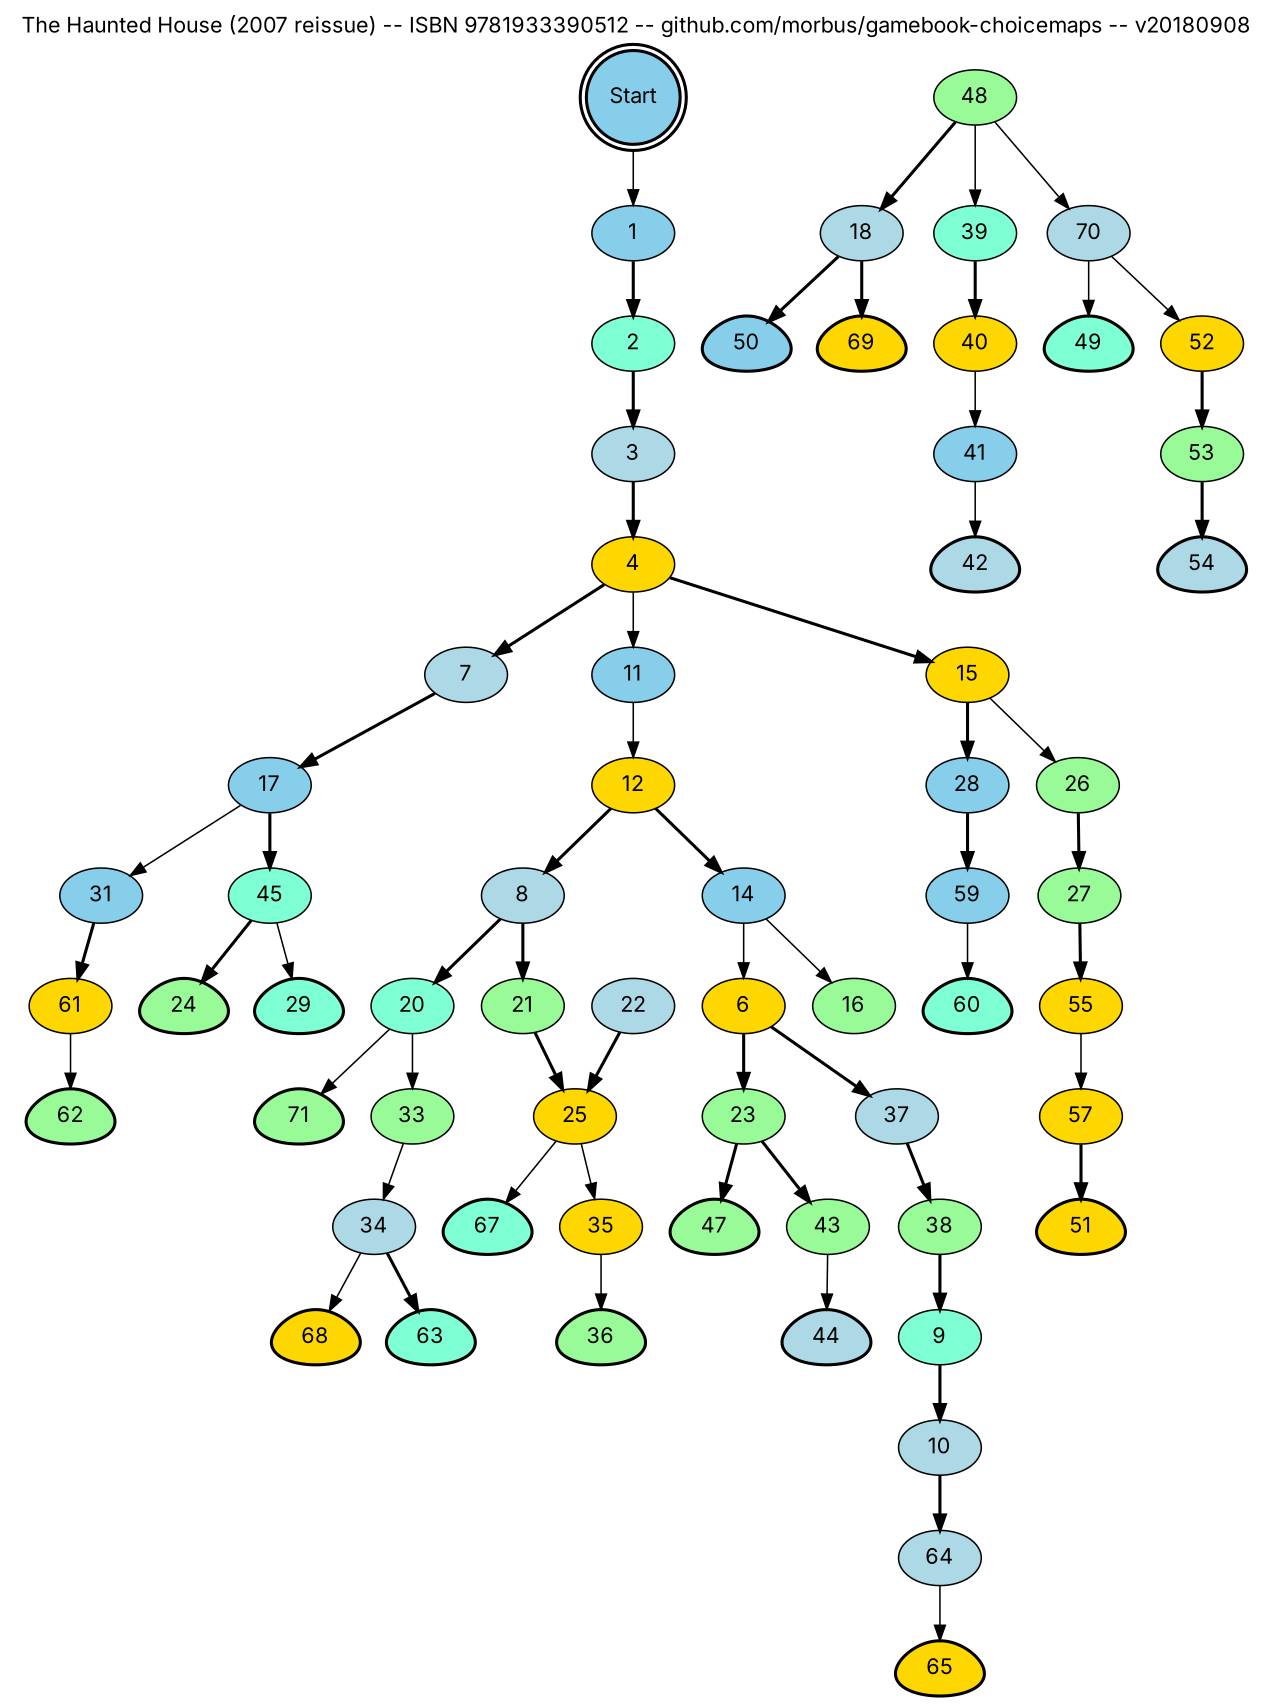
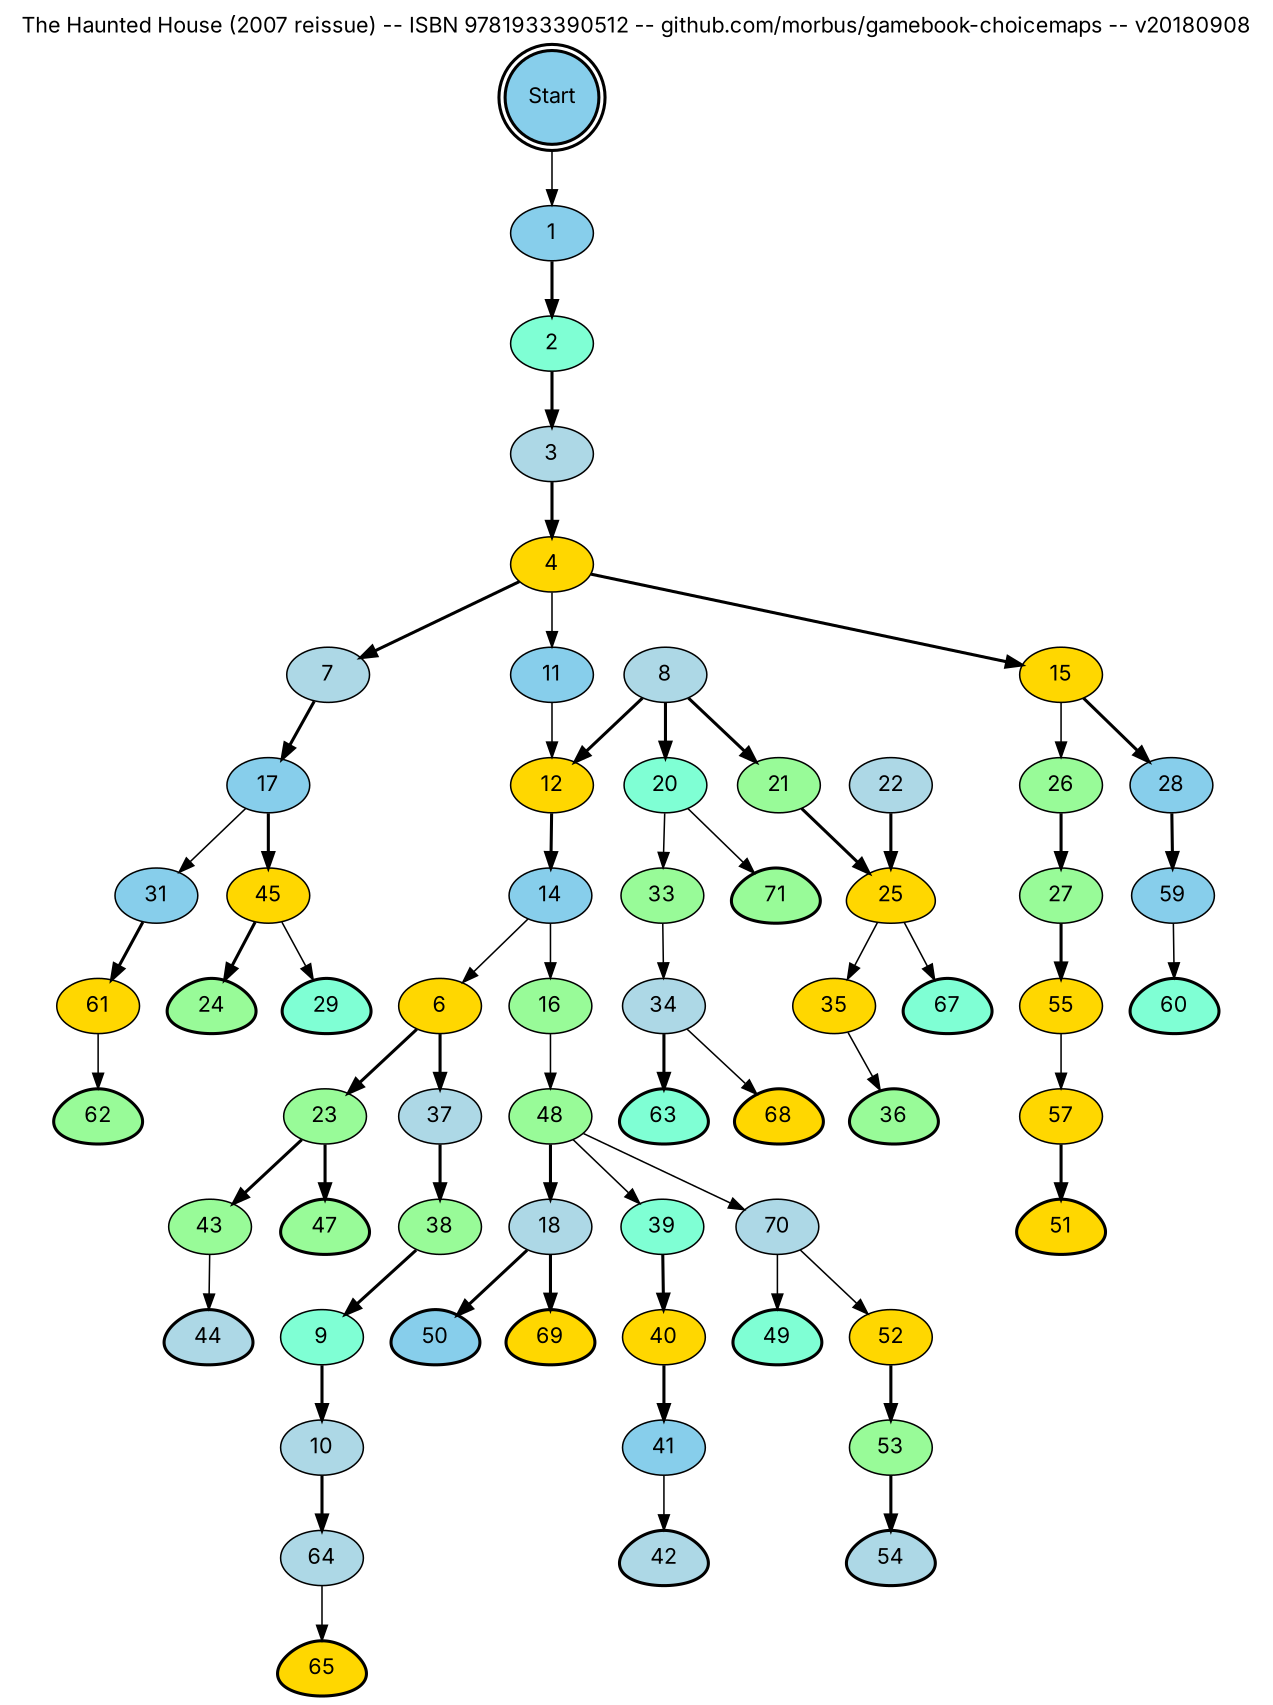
  digraph {
    fontname=Inter
    label="The Haunted House (2007 reissue) -- ISBN 9781933390512 -- github.com/morbus/gamebook-choicemaps -- v20180908"
    labelloc=t
    rankdir=TB
    node [fillcolor=gold fontname=Inter style=filled]
    edge [fontname=Inter style=bold]
    Start [fillcolor=skyblue shape=doublecircle style="filled,bold"]
    1 [fillcolor=skyblue]
    2 [fillcolor=aquamarine]
    3 [fillcolor=lightblue]
    4
    7 [fillcolor=lightblue]
    11 [fillcolor=skyblue]
    15
    17 [fillcolor=skyblue]
    12
    26 [fillcolor=palegreen]
    28 [fillcolor=skyblue]
    31 [fillcolor=skyblue]
-   45 [fillcolor=aquamarine]
+   45
    8 [fillcolor=lightblue]
    14 [fillcolor=skyblue]
    23 [fillcolor=palegreen]
    6
    37 [fillcolor=lightblue]
    43 [fillcolor=palegreen]
    47 [fillcolor=palegreen shape=egg style="filled,bold"]
    38 [fillcolor=palegreen]
    44 [fillcolor=lightblue shape=egg style="filled,bold"]
    9 [fillcolor=aquamarine]
    27 [fillcolor=palegreen]
    59 [fillcolor=skyblue]
    61
    24 [fillcolor=palegreen shape=egg style="filled,bold"]
    29 [fillcolor=aquamarine shape=egg style="filled,bold"]
    20 [fillcolor=aquamarine]
    21 [fillcolor=palegreen]
    33 [fillcolor=palegreen]
    71 [fillcolor=palegreen shape=egg style="filled,bold"]
-   25
+   25 [shape=egg]
    34 [fillcolor=lightblue]
    22 [fillcolor=lightblue]
    10 [fillcolor=lightblue]
    64 [fillcolor=lightblue]
    65 [shape=egg style="filled,bold"]
    16 [fillcolor=palegreen]
    48 [fillcolor=palegreen]
    18 [fillcolor=lightblue]
    39 [fillcolor=aquamarine]
    70 [fillcolor=lightblue]
    55
    60 [fillcolor=aquamarine shape=egg style="filled,bold"]
    50 [fillcolor=skyblue shape=egg style="filled,bold"]
    69 [shape=egg style="filled,bold"]
    40
    49 [fillcolor=aquamarine shape=egg style="filled,bold"]
    52
    62 [fillcolor=palegreen shape=egg style="filled,bold"]
    63 [fillcolor=aquamarine shape=egg style="filled,bold"]
    68 [shape=egg style="filled,bold"]
    35
    67 [fillcolor=aquamarine shape=egg style="filled,bold"]
    36 [fillcolor=palegreen shape=egg style="filled,bold"]
    57
    51 [shape=egg style="filled,bold"]
    41 [fillcolor=skyblue]
    42 [fillcolor=lightblue shape=egg style="filled,bold"]
    53 [fillcolor=palegreen]
    54 [fillcolor=lightblue shape=egg style="filled,bold"]
    Start -> 1 [style=solid]
    1 -> 2
    2 -> 3
    3 -> 4
    4 -> 7
    4 -> 11 [style=solid]
    4 -> 15
    7 -> 17
    11 -> 12 [style=solid]
    15 -> 26 [style=solid]
    15 -> 28
    17 -> 31 [style=solid]
    17 -> 45
-   12 -> 8
+   8 -> 12
    12 -> 14
    26 -> 27
    28 -> 59
    31 -> 61
    45 -> 24
    45 -> 29 [style=solid]
    8 -> 20
    8 -> 21
    14 -> 6 [style=solid]
    14 -> 16 [style=solid]
    23 -> 43
    23 -> 47
    6 -> 23
    6 -> 37
    37 -> 38
    43 -> 44 [style=solid]
    38 -> 9
    9 -> 10
    27 -> 55
    59 -> 60 [style=solid]
    61 -> 62 [style=solid]
    20 -> 33 [style=solid]
    20 -> 71 [style=solid]
    21 -> 25
    33 -> 34 [style=solid]
    25 -> 35 [style=solid]
    25 -> 67 [style=solid]
    34 -> 63
    34 -> 68 [style=solid]
    22 -> 25
    10 -> 64
    64 -> 65 [style=solid]
+   16 -> 48 [style=solid]
    48 -> 18
    48 -> 39 [style=solid]
    48 -> 70 [style=solid]
    18 -> 50
    18 -> 69
    39 -> 40
    70 -> 49 [style=solid]
    70 -> 52 [style=solid]
    55 -> 57 [style=solid]
-   40 -> 41 [style=solid]
+   40 -> 41
    52 -> 53
    35 -> 36 [style=solid]
    57 -> 51
    41 -> 42 [style=solid]
    53 -> 54
  }
